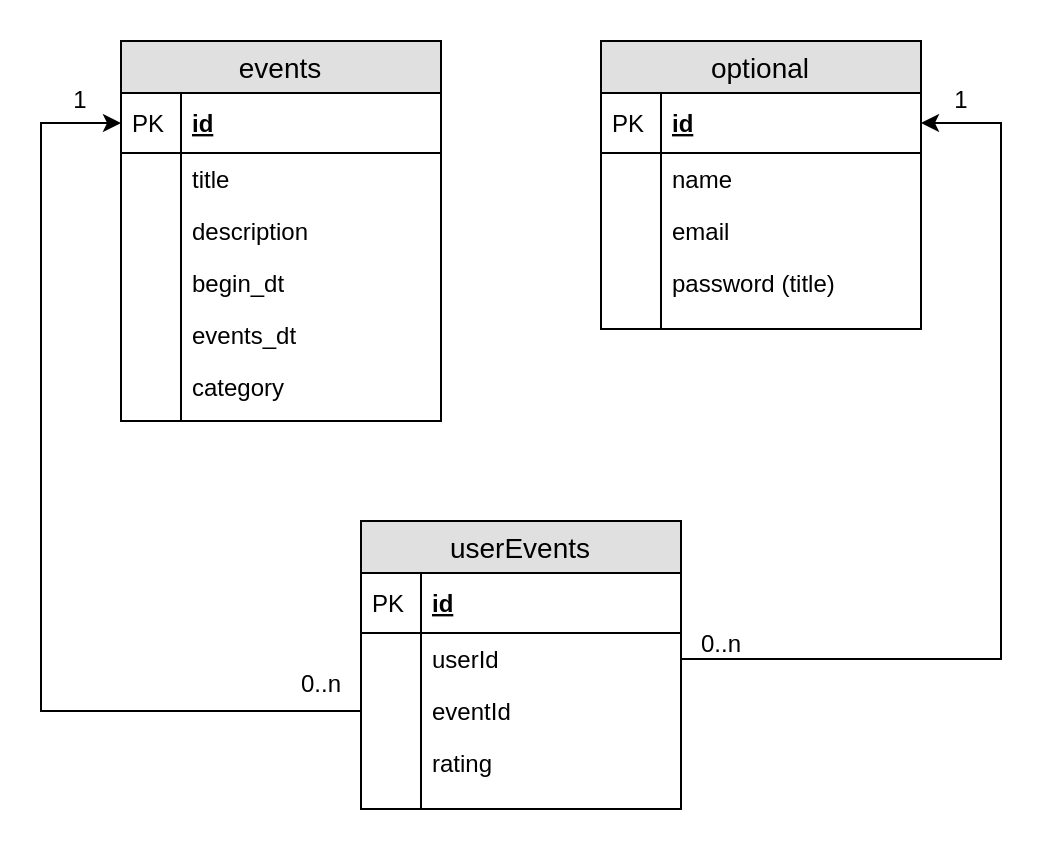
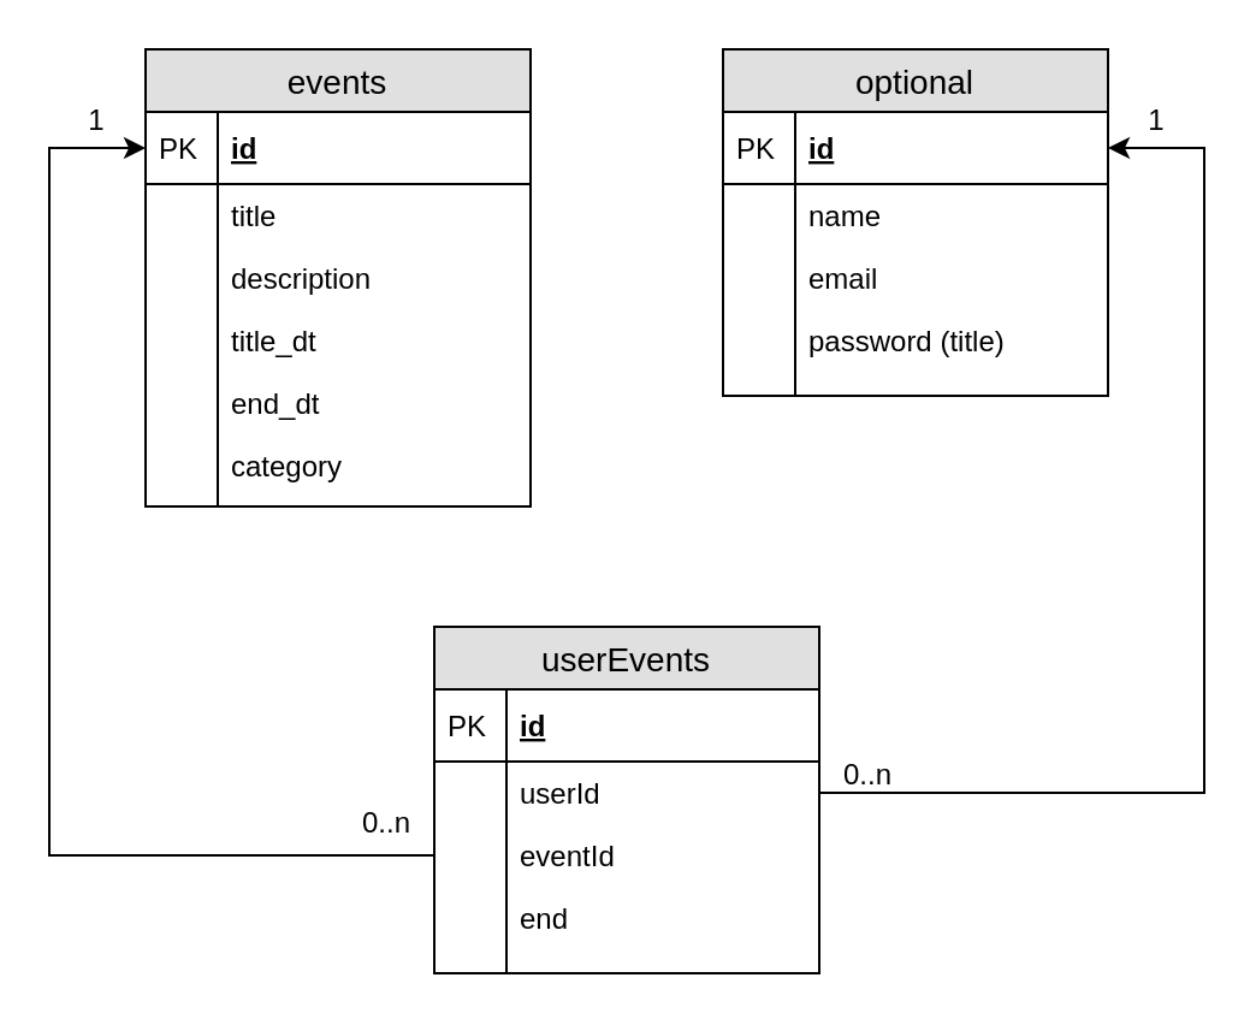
  <mxCell id="0" />
  <mxCell id="1" parent="0" />
  <mxCell id="2" value="events" style="swimlane;fontStyle=0;childLayout=stackLayout;horizontal=1;startSize=26;fillColor=#e0e0e0;horizontalStack=0;resizeParent=1;resizeParentMax=0;resizeLast=0;collapsible=1;marginBottom=0;swimlaneFillColor=#ffffff;align=center;fontSize=14;" vertex="1" parent="1"><mxGeometry x="60" y="20" width="160" height="190" as="geometry" /></mxCell>
  <mxCell id="3" value="id" style="shape=partialRectangle;top=0;left=0;right=0;bottom=1;align=left;verticalAlign=middle;fillColor=none;spacingLeft=34;spacingRight=4;overflow=hidden;rotatable=0;points=[[0,0.5],[1,0.5]];portConstraint=eastwest;dropTarget=0;fontStyle=5;fontSize=12;" vertex="1" parent="2"><mxGeometry y="26" width="160" height="30" as="geometry" /></mxCell>
  <mxCell id="4" value="PK" style="shape=partialRectangle;top=0;left=0;bottom=0;fillColor=none;align=left;verticalAlign=middle;spacingLeft=4;spacingRight=4;overflow=hidden;rotatable=0;points=[];portConstraint=eastwest;part=1;fontSize=12;" vertex="1" connectable="0" parent="3"><mxGeometry width="30" height="30" as="geometry" /></mxCell>
  <mxCell id="5" value="title" style="shape=partialRectangle;top=0;left=0;right=0;bottom=0;align=left;verticalAlign=top;fillColor=none;spacingLeft=34;spacingRight=4;overflow=hidden;rotatable=0;points=[[0,0.5],[1,0.5]];portConstraint=eastwest;dropTarget=0;fontSize=12;" vertex="1" parent="2"><mxGeometry y="56" width="160" height="26" as="geometry" /></mxCell>
  <mxCell id="6" value="" style="shape=partialRectangle;top=0;left=0;bottom=0;fillColor=none;align=left;verticalAlign=top;spacingLeft=4;spacingRight=4;overflow=hidden;rotatable=0;points=[];portConstraint=eastwest;part=1;fontSize=12;" vertex="1" connectable="0" parent="5"><mxGeometry width="30" height="26" as="geometry" /></mxCell>
  <mxCell id="7" value="description" style="shape=partialRectangle;top=0;left=0;right=0;bottom=0;align=left;verticalAlign=top;fillColor=none;spacingLeft=34;spacingRight=4;overflow=hidden;rotatable=0;points=[[0,0.5],[1,0.5]];portConstraint=eastwest;dropTarget=0;fontSize=12;" vertex="1" parent="2"><mxGeometry y="82" width="160" height="26" as="geometry" /></mxCell>
  <mxCell id="8" value="" style="shape=partialRectangle;top=0;left=0;bottom=0;fillColor=none;align=left;verticalAlign=top;spacingLeft=4;spacingRight=4;overflow=hidden;rotatable=0;points=[];portConstraint=eastwest;part=1;fontSize=12;" vertex="1" connectable="0" parent="7"><mxGeometry width="30" height="26" as="geometry" /></mxCell>
- <mxCell id="9" value="begin_dt" style="shape=partialRectangle;top=0;left=0;right=0;bottom=0;align=left;verticalAlign=top;fillColor=none;spacingLeft=34;spacingRight=4;overflow=hidden;rotatable=0;points=[[0,0.5],[1,0.5]];portConstraint=eastwest;dropTarget=0;fontSize=12;" vertex="1" parent="2"><mxGeometry y="108" width="160" height="26" as="geometry" /></mxCell>
+ <mxCell id="9" value="title_dt" style="shape=partialRectangle;top=0;left=0;right=0;bottom=0;align=left;verticalAlign=top;fillColor=none;spacingLeft=34;spacingRight=4;overflow=hidden;rotatable=0;points=[[0,0.5],[1,0.5]];portConstraint=eastwest;dropTarget=0;fontSize=12;" vertex="1" parent="2"><mxGeometry y="108" width="160" height="26" as="geometry" /></mxCell>
  <mxCell id="10" value="" style="shape=partialRectangle;top=0;left=0;bottom=0;fillColor=none;align=left;verticalAlign=top;spacingLeft=4;spacingRight=4;overflow=hidden;rotatable=0;points=[];portConstraint=eastwest;part=1;fontSize=12;" vertex="1" connectable="0" parent="9"><mxGeometry width="30" height="26" as="geometry" /></mxCell>
- <mxCell id="11" value="events_dt" style="shape=partialRectangle;top=0;left=0;right=0;bottom=0;align=left;verticalAlign=top;fillColor=none;spacingLeft=34;spacingRight=4;overflow=hidden;rotatable=0;points=[[0,0.5],[1,0.5]];portConstraint=eastwest;dropTarget=0;fontSize=12;" vertex="1" parent="2"><mxGeometry y="134" width="160" height="26" as="geometry" /></mxCell>
+ <mxCell id="11" value="end_dt" style="shape=partialRectangle;top=0;left=0;right=0;bottom=0;align=left;verticalAlign=top;fillColor=none;spacingLeft=34;spacingRight=4;overflow=hidden;rotatable=0;points=[[0,0.5],[1,0.5]];portConstraint=eastwest;dropTarget=0;fontSize=12;" vertex="1" parent="2"><mxGeometry y="134" width="160" height="26" as="geometry" /></mxCell>
  <mxCell id="12" value="" style="shape=partialRectangle;top=0;left=0;bottom=0;fillColor=none;align=left;verticalAlign=top;spacingLeft=4;spacingRight=4;overflow=hidden;rotatable=0;points=[];portConstraint=eastwest;part=1;fontSize=12;" vertex="1" connectable="0" parent="11"><mxGeometry width="30" height="26" as="geometry" /></mxCell>
  <mxCell id="13" value="category" style="shape=partialRectangle;top=0;left=0;right=0;bottom=0;align=left;verticalAlign=top;fillColor=none;spacingLeft=34;spacingRight=4;overflow=hidden;rotatable=0;points=[[0,0.5],[1,0.5]];portConstraint=eastwest;dropTarget=0;fontSize=12;" vertex="1" parent="2"><mxGeometry y="160" width="160" height="26" as="geometry" /></mxCell>
  <mxCell id="14" value="" style="shape=partialRectangle;top=0;left=0;bottom=0;fillColor=none;align=left;verticalAlign=top;spacingLeft=4;spacingRight=4;overflow=hidden;rotatable=0;points=[];portConstraint=eastwest;part=1;fontSize=12;" vertex="1" connectable="0" parent="13"><mxGeometry width="30" height="26" as="geometry" /></mxCell>
  <mxCell id="15" value="" style="shape=partialRectangle;top=0;left=0;right=0;bottom=0;align=left;verticalAlign=top;fillColor=none;spacingLeft=34;spacingRight=4;overflow=hidden;rotatable=0;points=[[0,0.5],[1,0.5]];portConstraint=eastwest;dropTarget=0;fontSize=12;" vertex="1" parent="2"><mxGeometry y="186" width="160" height="4" as="geometry" /></mxCell>
  <mxCell id="16" value="" style="shape=partialRectangle;top=0;left=0;bottom=0;fillColor=none;align=left;verticalAlign=top;spacingLeft=4;spacingRight=4;overflow=hidden;rotatable=0;points=[];portConstraint=eastwest;part=1;fontSize=12;" vertex="1" connectable="0" parent="15"><mxGeometry width="30" height="4" as="geometry" /></mxCell>
  <mxCell id="17" value="optional" style="swimlane;fontStyle=0;childLayout=stackLayout;horizontal=1;startSize=26;fillColor=#e0e0e0;horizontalStack=0;resizeParent=1;resizeParentMax=0;resizeLast=0;collapsible=1;marginBottom=0;swimlaneFillColor=#ffffff;align=center;fontSize=14;" vertex="1" parent="1"><mxGeometry x="300" y="20" width="160" height="144" as="geometry" /></mxCell>
  <mxCell id="18" value="id" style="shape=partialRectangle;top=0;left=0;right=0;bottom=1;align=left;verticalAlign=middle;fillColor=none;spacingLeft=34;spacingRight=4;overflow=hidden;rotatable=0;points=[[0,0.5],[1,0.5]];portConstraint=eastwest;dropTarget=0;fontStyle=5;fontSize=12;" vertex="1" parent="17"><mxGeometry y="26" width="160" height="30" as="geometry" /></mxCell>
  <mxCell id="19" value="PK" style="shape=partialRectangle;top=0;left=0;bottom=0;fillColor=none;align=left;verticalAlign=middle;spacingLeft=4;spacingRight=4;overflow=hidden;rotatable=0;points=[];portConstraint=eastwest;part=1;fontSize=12;" vertex="1" connectable="0" parent="18"><mxGeometry width="30" height="30" as="geometry" /></mxCell>
  <mxCell id="20" value="name" style="shape=partialRectangle;top=0;left=0;right=0;bottom=0;align=left;verticalAlign=top;fillColor=none;spacingLeft=34;spacingRight=4;overflow=hidden;rotatable=0;points=[[0,0.5],[1,0.5]];portConstraint=eastwest;dropTarget=0;fontSize=12;" vertex="1" parent="17"><mxGeometry y="56" width="160" height="26" as="geometry" /></mxCell>
  <mxCell id="21" value="" style="shape=partialRectangle;top=0;left=0;bottom=0;fillColor=none;align=left;verticalAlign=top;spacingLeft=4;spacingRight=4;overflow=hidden;rotatable=0;points=[];portConstraint=eastwest;part=1;fontSize=12;" vertex="1" connectable="0" parent="20"><mxGeometry width="30" height="26" as="geometry" /></mxCell>
  <mxCell id="22" value="email" style="shape=partialRectangle;top=0;left=0;right=0;bottom=0;align=left;verticalAlign=top;fillColor=none;spacingLeft=34;spacingRight=4;overflow=hidden;rotatable=0;points=[[0,0.5],[1,0.5]];portConstraint=eastwest;dropTarget=0;fontSize=12;" vertex="1" parent="17"><mxGeometry y="82" width="160" height="26" as="geometry" /></mxCell>
  <mxCell id="23" value="" style="shape=partialRectangle;top=0;left=0;bottom=0;fillColor=none;align=left;verticalAlign=top;spacingLeft=4;spacingRight=4;overflow=hidden;rotatable=0;points=[];portConstraint=eastwest;part=1;fontSize=12;" vertex="1" connectable="0" parent="22"><mxGeometry width="30" height="26" as="geometry" /></mxCell>
  <mxCell id="24" value="password (title)" style="shape=partialRectangle;top=0;left=0;right=0;bottom=0;align=left;verticalAlign=top;fillColor=none;spacingLeft=34;spacingRight=4;overflow=hidden;rotatable=0;points=[[0,0.5],[1,0.5]];portConstraint=eastwest;dropTarget=0;fontSize=12;" vertex="1" parent="17"><mxGeometry y="108" width="160" height="26" as="geometry" /></mxCell>
  <mxCell id="25" value="" style="shape=partialRectangle;top=0;left=0;bottom=0;fillColor=none;align=left;verticalAlign=top;spacingLeft=4;spacingRight=4;overflow=hidden;rotatable=0;points=[];portConstraint=eastwest;part=1;fontSize=12;" vertex="1" connectable="0" parent="24"><mxGeometry width="30" height="26" as="geometry" /></mxCell>
  <mxCell id="26" value="" style="shape=partialRectangle;top=0;left=0;right=0;bottom=0;align=left;verticalAlign=top;fillColor=none;spacingLeft=34;spacingRight=4;overflow=hidden;rotatable=0;points=[[0,0.5],[1,0.5]];portConstraint=eastwest;dropTarget=0;fontSize=12;" vertex="1" parent="17"><mxGeometry y="134" width="160" height="10" as="geometry" /></mxCell>
  <mxCell id="27" value="" style="shape=partialRectangle;top=0;left=0;bottom=0;fillColor=none;align=left;verticalAlign=top;spacingLeft=4;spacingRight=4;overflow=hidden;rotatable=0;points=[];portConstraint=eastwest;part=1;fontSize=12;" vertex="1" connectable="0" parent="26"><mxGeometry width="30" height="10" as="geometry" /></mxCell>
  <mxCell id="28" value="userEvents" style="swimlane;fontStyle=0;childLayout=stackLayout;horizontal=1;startSize=26;fillColor=#e0e0e0;horizontalStack=0;resizeParent=1;resizeParentMax=0;resizeLast=0;collapsible=1;marginBottom=0;swimlaneFillColor=#ffffff;align=center;fontSize=14;" vertex="1" parent="1"><mxGeometry x="180" y="260" width="160" height="144" as="geometry" /></mxCell>
  <mxCell id="29" value="id" style="shape=partialRectangle;top=0;left=0;right=0;bottom=1;align=left;verticalAlign=middle;fillColor=none;spacingLeft=34;spacingRight=4;overflow=hidden;rotatable=0;points=[[0,0.5],[1,0.5]];portConstraint=eastwest;dropTarget=0;fontStyle=5;fontSize=12;" vertex="1" parent="28"><mxGeometry y="26" width="160" height="30" as="geometry" /></mxCell>
  <mxCell id="30" value="PK" style="shape=partialRectangle;top=0;left=0;bottom=0;fillColor=none;align=left;verticalAlign=middle;spacingLeft=4;spacingRight=4;overflow=hidden;rotatable=0;points=[];portConstraint=eastwest;part=1;fontSize=12;" vertex="1" connectable="0" parent="29"><mxGeometry width="30" height="30" as="geometry" /></mxCell>
  <mxCell id="31" value="userId" style="shape=partialRectangle;top=0;left=0;right=0;bottom=0;align=left;verticalAlign=top;fillColor=none;spacingLeft=34;spacingRight=4;overflow=hidden;rotatable=0;points=[[0,0.5],[1,0.5]];portConstraint=eastwest;dropTarget=0;fontSize=12;" vertex="1" parent="28"><mxGeometry y="56" width="160" height="26" as="geometry" /></mxCell>
  <mxCell id="32" value="" style="shape=partialRectangle;top=0;left=0;bottom=0;fillColor=none;align=left;verticalAlign=top;spacingLeft=4;spacingRight=4;overflow=hidden;rotatable=0;points=[];portConstraint=eastwest;part=1;fontSize=12;" vertex="1" connectable="0" parent="31"><mxGeometry width="30" height="26" as="geometry" /></mxCell>
  <mxCell id="33" value="eventId" style="shape=partialRectangle;top=0;left=0;right=0;bottom=0;align=left;verticalAlign=top;fillColor=none;spacingLeft=34;spacingRight=4;overflow=hidden;rotatable=0;points=[[0,0.5],[1,0.5]];portConstraint=eastwest;dropTarget=0;fontSize=12;" vertex="1" parent="28"><mxGeometry y="82" width="160" height="26" as="geometry" /></mxCell>
  <mxCell id="34" value="" style="shape=partialRectangle;top=0;left=0;bottom=0;fillColor=none;align=left;verticalAlign=top;spacingLeft=4;spacingRight=4;overflow=hidden;rotatable=0;points=[];portConstraint=eastwest;part=1;fontSize=12;" vertex="1" connectable="0" parent="33"><mxGeometry width="30" height="26" as="geometry" /></mxCell>
- <mxCell id="35" value="rating" style="shape=partialRectangle;top=0;left=0;right=0;bottom=0;align=left;verticalAlign=top;fillColor=none;spacingLeft=34;spacingRight=4;overflow=hidden;rotatable=0;points=[[0,0.5],[1,0.5]];portConstraint=eastwest;dropTarget=0;fontSize=12;" vertex="1" parent="28"><mxGeometry y="108" width="160" height="26" as="geometry" /></mxCell>
+ <mxCell id="35" value="end" style="shape=partialRectangle;top=0;left=0;right=0;bottom=0;align=left;verticalAlign=top;fillColor=none;spacingLeft=34;spacingRight=4;overflow=hidden;rotatable=0;points=[[0,0.5],[1,0.5]];portConstraint=eastwest;dropTarget=0;fontSize=12;" vertex="1" parent="28"><mxGeometry y="108" width="160" height="26" as="geometry" /></mxCell>
  <mxCell id="36" value="" style="shape=partialRectangle;top=0;left=0;bottom=0;fillColor=none;align=left;verticalAlign=top;spacingLeft=4;spacingRight=4;overflow=hidden;rotatable=0;points=[];portConstraint=eastwest;part=1;fontSize=12;" vertex="1" connectable="0" parent="35"><mxGeometry width="30" height="26" as="geometry" /></mxCell>
  <mxCell id="37" value="" style="shape=partialRectangle;top=0;left=0;right=0;bottom=0;align=left;verticalAlign=top;fillColor=none;spacingLeft=34;spacingRight=4;overflow=hidden;rotatable=0;points=[[0,0.5],[1,0.5]];portConstraint=eastwest;dropTarget=0;fontSize=12;" vertex="1" parent="28"><mxGeometry y="134" width="160" height="10" as="geometry" /></mxCell>
  <mxCell id="38" value="" style="shape=partialRectangle;top=0;left=0;bottom=0;fillColor=none;align=left;verticalAlign=top;spacingLeft=4;spacingRight=4;overflow=hidden;rotatable=0;points=[];portConstraint=eastwest;part=1;fontSize=12;" vertex="1" connectable="0" parent="37"><mxGeometry width="30" height="10" as="geometry" /></mxCell>
  <mxCell id="39" style="edgeStyle=orthogonalEdgeStyle;rounded=0;orthogonalLoop=1;jettySize=auto;html=1;entryX=0;entryY=0.5;entryDx=0;entryDy=0;" edge="1" parent="1" source="33" target="3"><mxGeometry relative="1" as="geometry"><Array as="points"><mxPoint x="20" y="355" /><mxPoint x="20" y="61" /></Array></mxGeometry></mxCell>
  <mxCell id="40" style="edgeStyle=orthogonalEdgeStyle;rounded=0;orthogonalLoop=1;jettySize=auto;html=1;entryX=1;entryY=0.5;entryDx=0;entryDy=0;" edge="1" parent="1" source="31" target="18"><mxGeometry relative="1" as="geometry"><Array as="points"><mxPoint x="500" y="329" /><mxPoint x="500" y="61" /></Array></mxGeometry></mxCell>
  <mxCell id="41" value="1" style="text;html=1;strokeColor=none;fillColor=none;align=center;verticalAlign=middle;whiteSpace=wrap;rounded=0;" vertex="1" parent="1"><mxGeometry x="20" y="40" width="40" height="20" as="geometry" /></mxCell>
  <mxCell id="42" value="0..n" style="text;html=1;align=center;verticalAlign=middle;resizable=0;points=[];;autosize=1;" vertex="1" parent="1"><mxGeometry x="140" y="332" width="40" height="20" as="geometry" /></mxCell>
  <mxCell id="43" value="1" style="text;html=1;align=center;verticalAlign=middle;resizable=0;points=[];;autosize=1;" vertex="1" parent="1"><mxGeometry x="470" y="40" width="20" height="20" as="geometry" /></mxCell>
  <mxCell id="44" value="0..n" style="text;html=1;align=center;verticalAlign=middle;resizable=0;points=[];;autosize=1;" vertex="1" parent="1"><mxGeometry x="340" y="312" width="40" height="20" as="geometry" /></mxCell>
